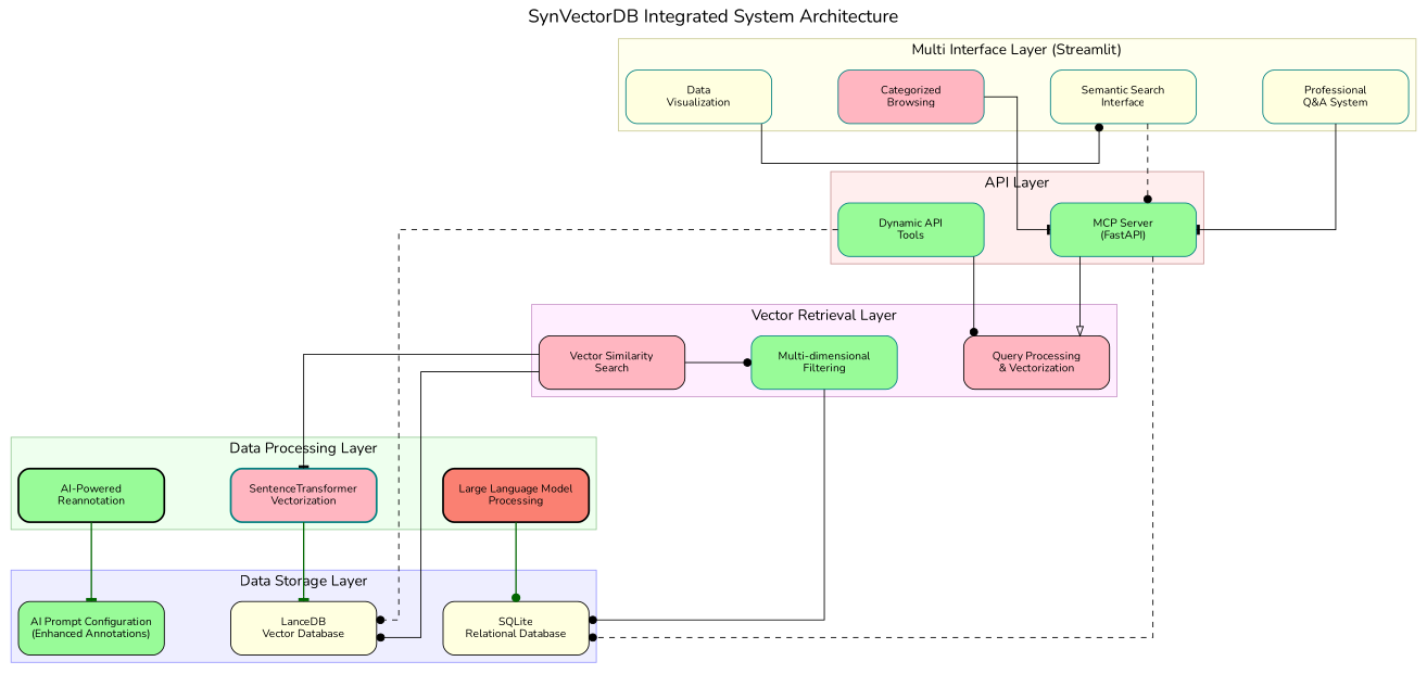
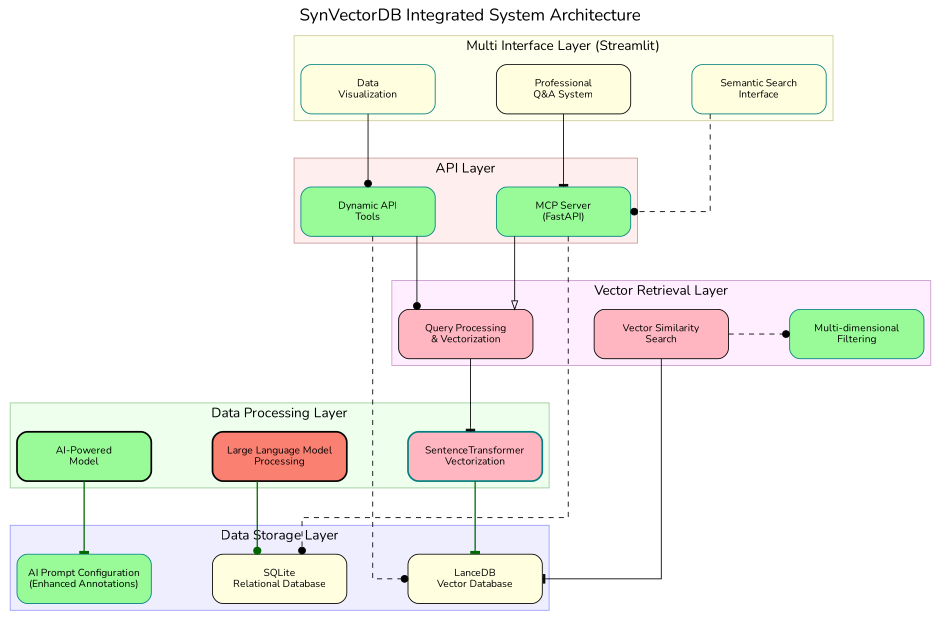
  digraph {
    compound=true
    fontname=Nunito
    fontsize=20
    label="SynVectorDB Integrated System Architecture"
    labelloc=t
    nodesep=1.0
    rankdir=TB
    ranksep=1.2
    splines=ortho
    node [color=teal fillcolor=lightyellow fixedsize=true fontname=Nunito fontsize=12 margin=0.3 shape=box style="filled,rounded"]
    edge [arrowhead=dot fontname=Nunito fontsize=10 style=solid weight=2]
    n1 [height=0.8 label="Semantic Search\nInterface" width=2.2]
-   n2 [fillcolor=lightpink height=0.8 label="Categorized\nBrowsing" width=2.2]
-   n3 [height=0.8 label="Professional\nQ&A System" width=2.2]
+   n3 [color=black height=0.8 label="Professional\nQ&A System" width=2.2]
    n4 [height=0.8 label="Data\nVisualization" width=2.2]
    n5 [fillcolor=palegreen height=0.8 label="MCP Server\n(FastAPI)" width=2.2]
    n6 [fillcolor=palegreen height=0.8 label="Dynamic API\nTools" width=2.2]
    n7 [color=black fillcolor=lightpink height=0.8 label="Query Processing\n& Vectorization" width=2.2]
    n8 [color=black fillcolor=lightpink height=0.8 label="Vector Similarity\nSearch" width=2.2]
    n9 [fillcolor=palegreen height=0.8 label="Multi-dimensional\nFiltering" width=2.2]
    n10 [color=black fillcolor=salmon height=0.8 label="Large Language Model\nProcessing" penwidth=2.0 width=2.2]
    n11 [fillcolor=lightpink height=0.8 label="SentenceTransformer\nVectorization" penwidth=2.0 width=2.2]
-   n12 [color=black fillcolor=palegreen height=0.8 label="AI-Powered\nReannotation" penwidth=2.0 width=2.2]
+   n12 [color=black fillcolor=palegreen height=0.8 label="AI-Powered\nModel" penwidth=2.0 width=2.2]
    n13 [color=black height=0.8 label="SQLite\nRelational Database" width=2.2]
    n14 [color=black height=0.8 label="LanceDB\nVector Database" width=2.2]
-   n15 [color=black fillcolor=palegreen height=0.8 label="AI Prompt Configuration\n(Enhanced Annotations)" width=2.2]
+   n15 [fillcolor=palegreen height=0.8 label="AI Prompt Configuration\n(Enhanced Annotations)" width=2.2]
    subgraph cluster_1 {
      color="#CCCC99"
      fillcolor="#FFFFEE"
      fontsize=16
      label="Multi Interface Layer (Streamlit)"
      style=filled
      subgraph sub_2 {
        color="#CCCC99"
        fillcolor="#FFFFEE"
        fontsize=16
        label="User Interface Layer (Streamlit)"
        rank=same
        style=filled
        n1
-       n2
        n3
        n4
      }
    }
    subgraph cluster_3 {
      color="#CC9999"
      fillcolor="#FFEEEE"
      fontsize=16
      label="API Layer"
      style=filled
      subgraph sub_4 {
        color="#CC9999"
        fillcolor="#FFEEEE"
        fontsize=16
        label="API Layer"
        rank=same
        style=filled
        n5
        n6
      }
    }
    subgraph cluster_5 {
      color="#CC99CC"
      fillcolor="#FFEEFF"
      fontsize=16
      label="Vector Retrieval Layer"
      style=filled
      subgraph sub_6 {
        color="#CC99CC"
        fillcolor="#FFEEFF"
        fontsize=16
        label="Vector Retrieval Layer"
        rank=same
        style=filled
        n7
        n8
        n9
      }
    }
    subgraph cluster_7 {
      color="#99CC99"
      fillcolor="#EEFFEE"
      fontsize=16
      label="Data Processing Layer"
      style=filled
      subgraph sub_8 {
        color="#99CC99"
        fillcolor="#EEFFEE"
        fontsize=16
        label="Data Processing Layer"
        rank=same
        style=filled
        n10
        n11
        n12
      }
    }
    subgraph cluster_9 {
      color="#9999FF"
      fillcolor="#EEEEFF"
      fontsize=16
      label="Data Storage Layer"
      style=filled
      subgraph sub_10 {
        color="#9999FF"
        fillcolor="#EEEEFF"
        fontsize=16
        label="Data Storage Layer"
        rank=same
        style=filled
        n13
        n14
        n15
      }
    }
    n1 -> n5 [style=dashed weight=3]
-   n2 -> n5 [arrowhead=tee]
    n3 -> n5 [arrowhead=tee]
-   n4 -> n1 [weight=3]
+   n4 -> n6 [weight=3]
    n5 -> n7 [arrowhead=onormal]
    n5 -> n13 [constraint=false style=dashed weight=1]
    n6 -> n7
    n6 -> n14 [constraint=false style=dashed weight=1]
-   n8 -> n11 [arrowhead=tee]
-   n8 -> n9 [weight=1]
-   n8 -> n14
-   n9 -> n13
+   n7 -> n11 [arrowhead=tee]
+   n8 -> n9 [style=dashed weight=1]
+   n8 -> n14 [arrowhead=tee]
    n10 -> n13 [color="#006600" penwidth=1.5]
    n11 -> n14 [arrowhead=tee color="#006600" penwidth=1.5]
    n12 -> n15 [arrowhead=tee color="#006600" penwidth=1.5]
  }
